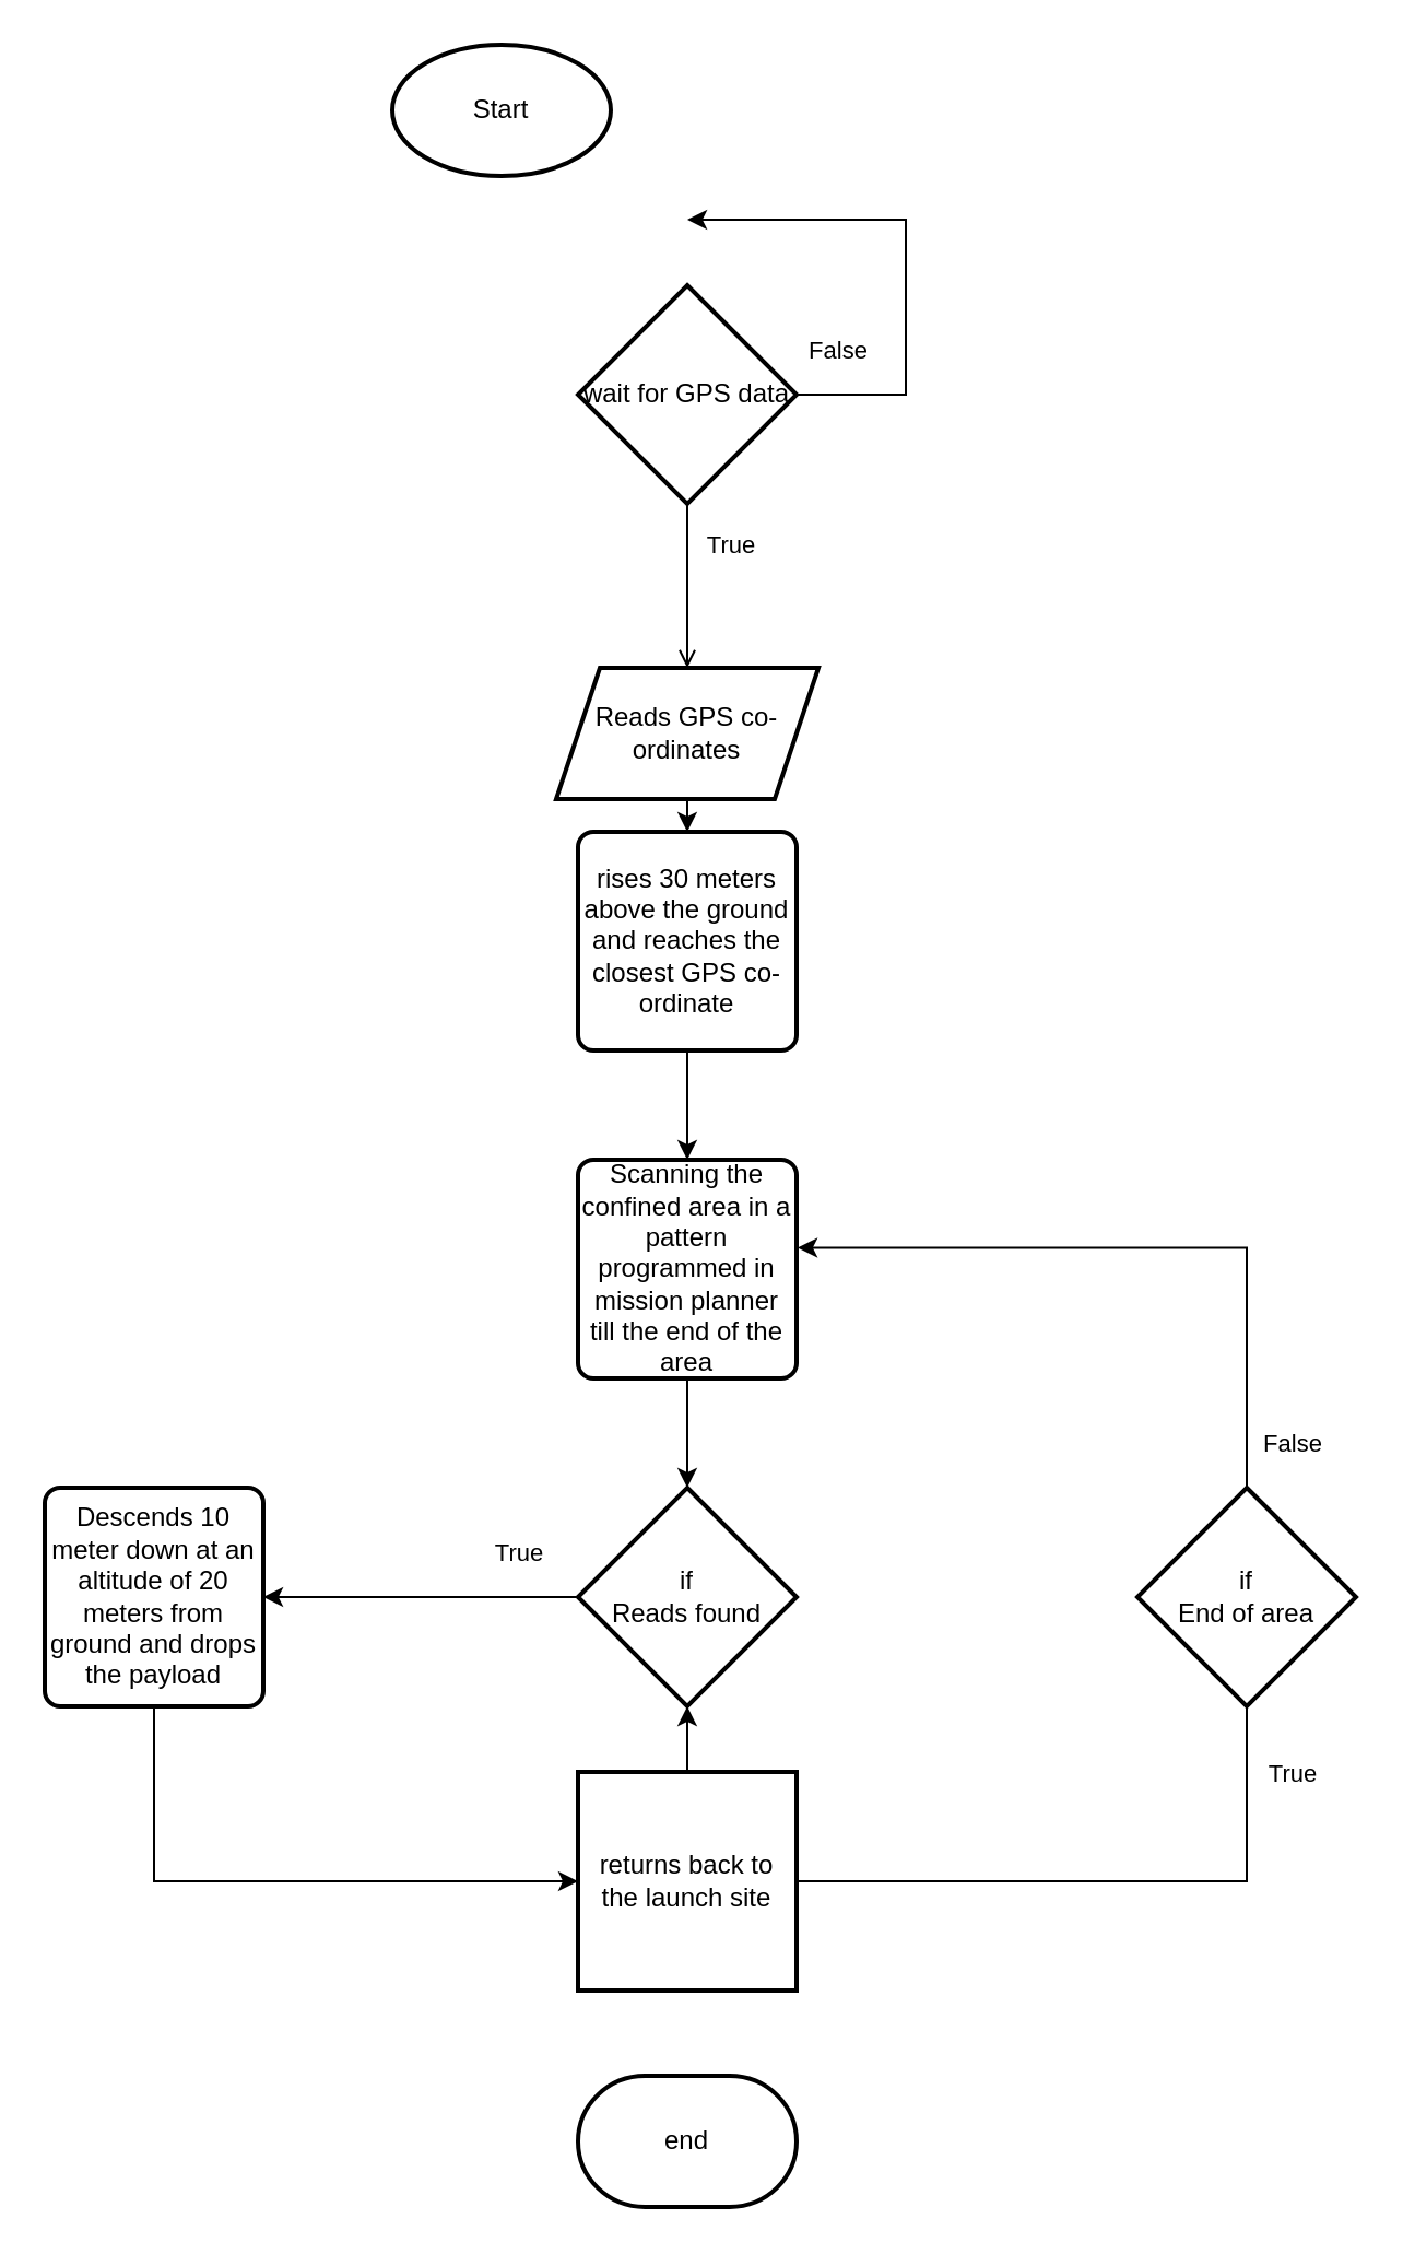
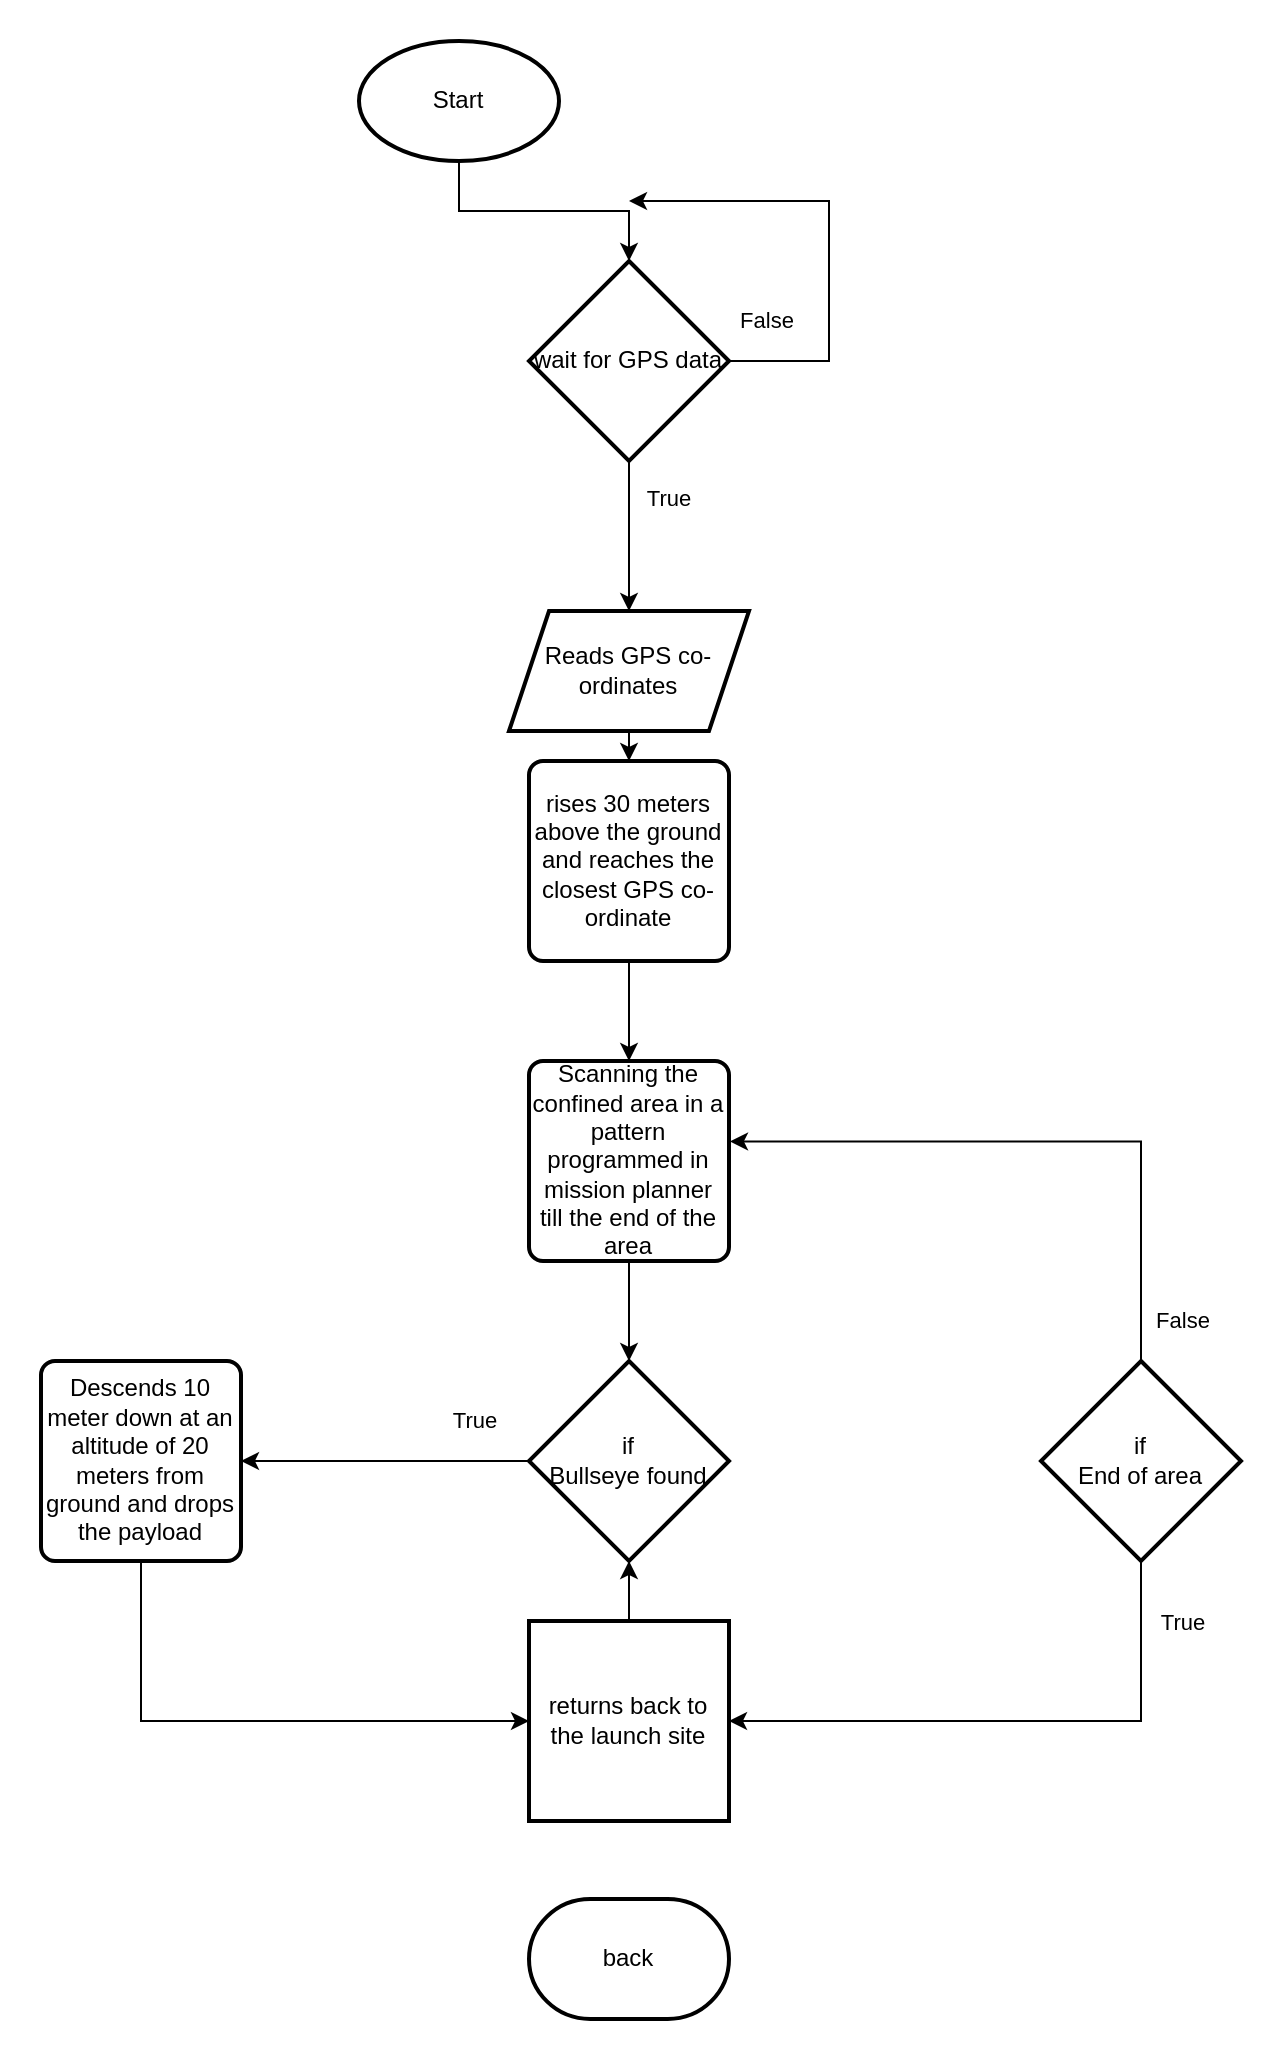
  <mxCell id="0" />
  <mxCell id="1" parent="0" />
- <mxCell id="2" value="True" style="edgeStyle=orthogonalEdgeStyle;rounded=0;orthogonalLoop=1;jettySize=auto;html=1;startArrow=none;endArrow=open;" parent="1" source="15" target="4" edge="1"><mxGeometry x="-0.5" y="20" relative="1" as="geometry"><mxPoint x="314" y="200" as="sourcePoint" /><mxPoint as="offset" /></mxGeometry></mxCell>
+ <mxCell id="2" value="True" style="edgeStyle=orthogonalEdgeStyle;rounded=0;orthogonalLoop=1;jettySize=auto;html=1;startArrow=none;" parent="1" source="15" target="4" edge="1"><mxGeometry x="-0.5" y="20" relative="1" as="geometry"><mxPoint x="314" y="200" as="sourcePoint" /><mxPoint as="offset" /></mxGeometry></mxCell>
  <mxCell id="3" value="" style="edgeStyle=orthogonalEdgeStyle;rounded=0;orthogonalLoop=1;jettySize=auto;html=1;entryX=0.5;entryY=0;entryDx=0;entryDy=0;" parent="1" source="4" edge="1" target="10"><mxGeometry relative="1" as="geometry"><mxPoint x="314" y="400" as="targetPoint" /></mxGeometry></mxCell>
  <mxCell id="4" value="Reads GPS co-ordinates" style="shape=parallelogram;perimeter=parallelogramPerimeter;whiteSpace=wrap;html=1;fixedSize=1;strokeWidth=2;" parent="1" vertex="1"><mxGeometry x="254" y="305" width="120" height="60" as="geometry" /></mxCell>
+ <mxCell id="5" value="" style="edgeStyle=orthogonalEdgeStyle;rounded=0;orthogonalLoop=1;jettySize=auto;html=1;" parent="1" source="6" target="15" edge="1"><mxGeometry relative="1" as="geometry" /></mxCell>
  <mxCell id="6" value="Start" style="strokeWidth=2;html=1;shape=mxgraph.flowchart.start_1;whiteSpace=wrap;" parent="1" vertex="1"><mxGeometry x="179" y="20" width="100" height="60" as="geometry" /></mxCell>
  <mxCell id="7" value="" style="edgeStyle=orthogonalEdgeStyle;rounded=0;orthogonalLoop=1;jettySize=auto;html=1;" parent="1" source="8" target="18" edge="1"><mxGeometry relative="1" as="geometry" /></mxCell>
  <mxCell id="8" value="returns back to the launch site" style="whiteSpace=wrap;html=1;absoluteArcSize=1;arcSize=14;strokeWidth=2;rounded=0;" parent="1" vertex="1"><mxGeometry x="264" y="810" width="100" height="100" as="geometry" /></mxCell>
  <mxCell id="9" style="edgeStyle=orthogonalEdgeStyle;rounded=0;orthogonalLoop=1;jettySize=auto;html=1;entryX=0.5;entryY=0;entryDx=0;entryDy=0;" parent="1" source="10" edge="1" target="12"><mxGeometry relative="1" as="geometry"><mxPoint x="314" y="570" as="targetPoint" /></mxGeometry></mxCell>
  <mxCell id="10" value="rises 30 meters above the ground and reaches the closest GPS co-ordinate" style="rounded=1;whiteSpace=wrap;html=1;absoluteArcSize=1;arcSize=14;strokeWidth=2;" parent="1" vertex="1"><mxGeometry x="264" y="380" width="100" height="100" as="geometry" /></mxCell>
  <mxCell id="11" style="edgeStyle=orthogonalEdgeStyle;rounded=0;orthogonalLoop=1;jettySize=auto;html=1;entryX=0.5;entryY=0;entryDx=0;entryDy=0;entryPerimeter=0;" parent="1" source="12" target="18" edge="1"><mxGeometry relative="1" as="geometry" /></mxCell>
  <mxCell id="12" value="Scanning the confined area in a pattern programmed in mission planner till the end of the area" style="rounded=1;whiteSpace=wrap;html=1;absoluteArcSize=1;arcSize=14;strokeWidth=2;" parent="1" vertex="1"><mxGeometry x="264" y="530" width="100" height="100" as="geometry" /></mxCell>
- <mxCell id="13" value="end" style="strokeWidth=2;html=1;shape=mxgraph.flowchart.terminator;whiteSpace=wrap;" parent="1" vertex="1"><mxGeometry x="264" y="949" width="100" height="60" as="geometry" /></mxCell>
+ <mxCell id="13" value="back" style="strokeWidth=2;html=1;shape=mxgraph.flowchart.terminator;whiteSpace=wrap;" parent="1" vertex="1"><mxGeometry x="264" y="949" width="100" height="60" as="geometry" /></mxCell>
  <mxCell id="14" value="False" style="edgeStyle=orthogonalEdgeStyle;rounded=0;orthogonalLoop=1;jettySize=auto;html=1;exitX=1;exitY=0.5;exitDx=0;exitDy=0;exitPerimeter=0;" parent="1" source="15" edge="1"><mxGeometry x="-0.833" y="20" relative="1" as="geometry"><mxPoint x="414" y="190" as="sourcePoint" /><mxPoint x="314" y="100" as="targetPoint" /><Array as="points"><mxPoint x="414" y="180" /><mxPoint x="414" y="100" /></Array><mxPoint as="offset" /></mxGeometry></mxCell>
  <mxCell id="15" value="wait for GPS data" style="strokeWidth=2;html=1;shape=mxgraph.flowchart.decision;whiteSpace=wrap;" parent="1" vertex="1"><mxGeometry x="264" y="130" width="100" height="100" as="geometry" /></mxCell>
  <mxCell id="16" value="" style="edgeStyle=orthogonalEdgeStyle;rounded=0;orthogonalLoop=1;jettySize=auto;html=1;endArrow=none;" parent="1" target="15" edge="1"><mxGeometry relative="1" as="geometry"><mxPoint x="314" y="250" as="sourcePoint" /><mxPoint x="314" y="280" as="targetPoint" /><Array as="points"><mxPoint x="314" y="250" /><mxPoint x="314" y="250" /></Array></mxGeometry></mxCell>
  <mxCell id="17" value="True" style="edgeStyle=orthogonalEdgeStyle;rounded=0;orthogonalLoop=1;jettySize=auto;html=1;entryX=1;entryY=0.5;entryDx=0;entryDy=0;" parent="1" source="18" target="20" edge="1"><mxGeometry x="-0.63" y="-20" relative="1" as="geometry"><mxPoint as="offset" /><mxPoint x="120" y="770" as="targetPoint" /></mxGeometry></mxCell>
- <mxCell id="18" value="if&lt;br&gt;Reads found" style="strokeWidth=2;html=1;shape=mxgraph.flowchart.decision;whiteSpace=wrap;" parent="1" vertex="1"><mxGeometry x="264" y="680" width="100" height="100" as="geometry" /></mxCell>
+ <mxCell id="18" value="if&lt;br&gt;Bullseye found" style="strokeWidth=2;html=1;shape=mxgraph.flowchart.decision;whiteSpace=wrap;" parent="1" vertex="1"><mxGeometry x="264" y="680" width="100" height="100" as="geometry" /></mxCell>
  <mxCell id="19" style="edgeStyle=orthogonalEdgeStyle;rounded=0;orthogonalLoop=1;jettySize=auto;html=1;entryX=0;entryY=0.5;entryDx=0;entryDy=0;" edge="1" parent="1" source="20" target="8"><mxGeometry relative="1" as="geometry"><mxPoint x="210" y="870" as="targetPoint" /><Array as="points"><mxPoint x="70" y="860" /></Array></mxGeometry></mxCell>
  <mxCell id="20" value="Descends 10 meter down at an altitude of 20 meters from ground and drops the payload" style="rounded=1;whiteSpace=wrap;html=1;absoluteArcSize=1;arcSize=14;strokeWidth=2;" vertex="1" parent="1"><mxGeometry x="20" y="680" width="100" height="100" as="geometry" /></mxCell>
  <mxCell id="21" style="edgeStyle=orthogonalEdgeStyle;rounded=0;orthogonalLoop=1;jettySize=auto;html=1;entryX=1.005;entryY=0.402;entryDx=0;entryDy=0;entryPerimeter=0;" edge="1" parent="1" source="25" target="12"><mxGeometry relative="1" as="geometry"><mxPoint x="420" y="500" as="targetPoint" /><Array as="points"><mxPoint x="570" y="570" /></Array></mxGeometry></mxCell>
  <mxCell id="22" value="False" style="edgeLabel;html=1;align=center;verticalAlign=middle;resizable=0;points=[];" vertex="1" connectable="0" parent="21"><mxGeometry x="-0.869" y="-1" relative="1" as="geometry"><mxPoint x="19" as="offset" /></mxGeometry></mxCell>
- <mxCell id="23" style="edgeStyle=orthogonalEdgeStyle;rounded=0;orthogonalLoop=1;jettySize=auto;html=1;entryX=1;entryY=0.5;entryDx=0;entryDy=0;endArrow=none;" edge="1" parent="1" source="25" target="8"><mxGeometry relative="1" as="geometry"><mxPoint x="520" y="860" as="targetPoint" /><Array as="points"><mxPoint x="570" y="860" /></Array></mxGeometry></mxCell>
+ <mxCell id="23" style="edgeStyle=orthogonalEdgeStyle;rounded=0;orthogonalLoop=1;jettySize=auto;html=1;entryX=1;entryY=0.5;entryDx=0;entryDy=0;" edge="1" parent="1" source="25" target="8"><mxGeometry relative="1" as="geometry"><mxPoint x="520" y="860" as="targetPoint" /><Array as="points"><mxPoint x="570" y="860" /></Array></mxGeometry></mxCell>
  <mxCell id="24" value="True" style="edgeLabel;html=1;align=center;verticalAlign=middle;resizable=0;points=[];" vertex="1" connectable="0" parent="23"><mxGeometry x="-0.818" y="1" relative="1" as="geometry"><mxPoint x="19" y="4" as="offset" /></mxGeometry></mxCell>
  <mxCell id="25" value="if&lt;br&gt;End of area" style="strokeWidth=2;html=1;shape=mxgraph.flowchart.decision;whiteSpace=wrap;" vertex="1" parent="1"><mxGeometry x="520" y="680" width="100" height="100" as="geometry" /></mxCell>
